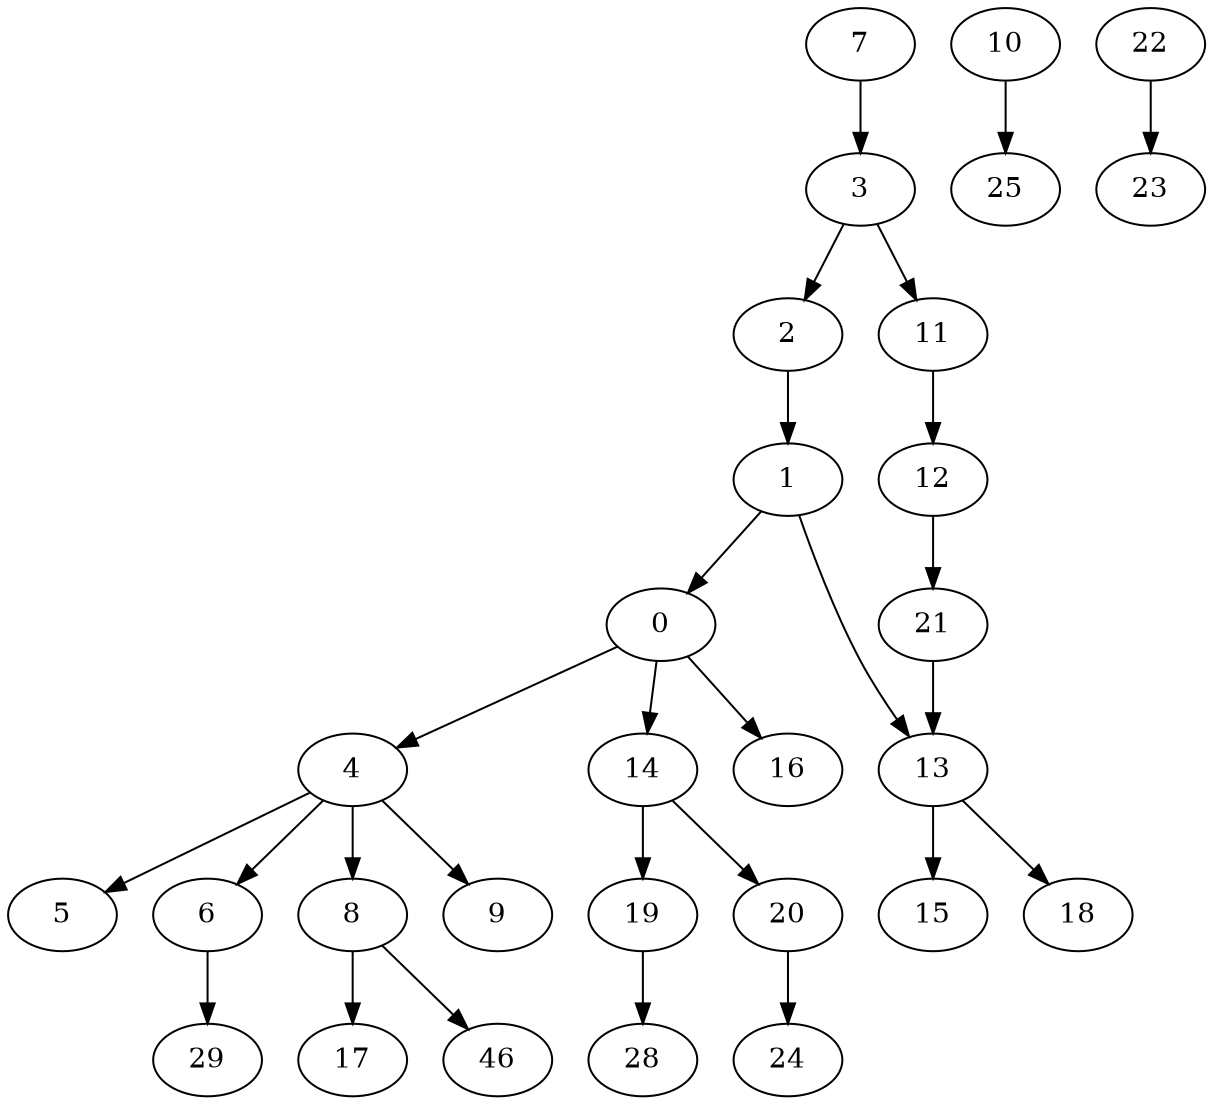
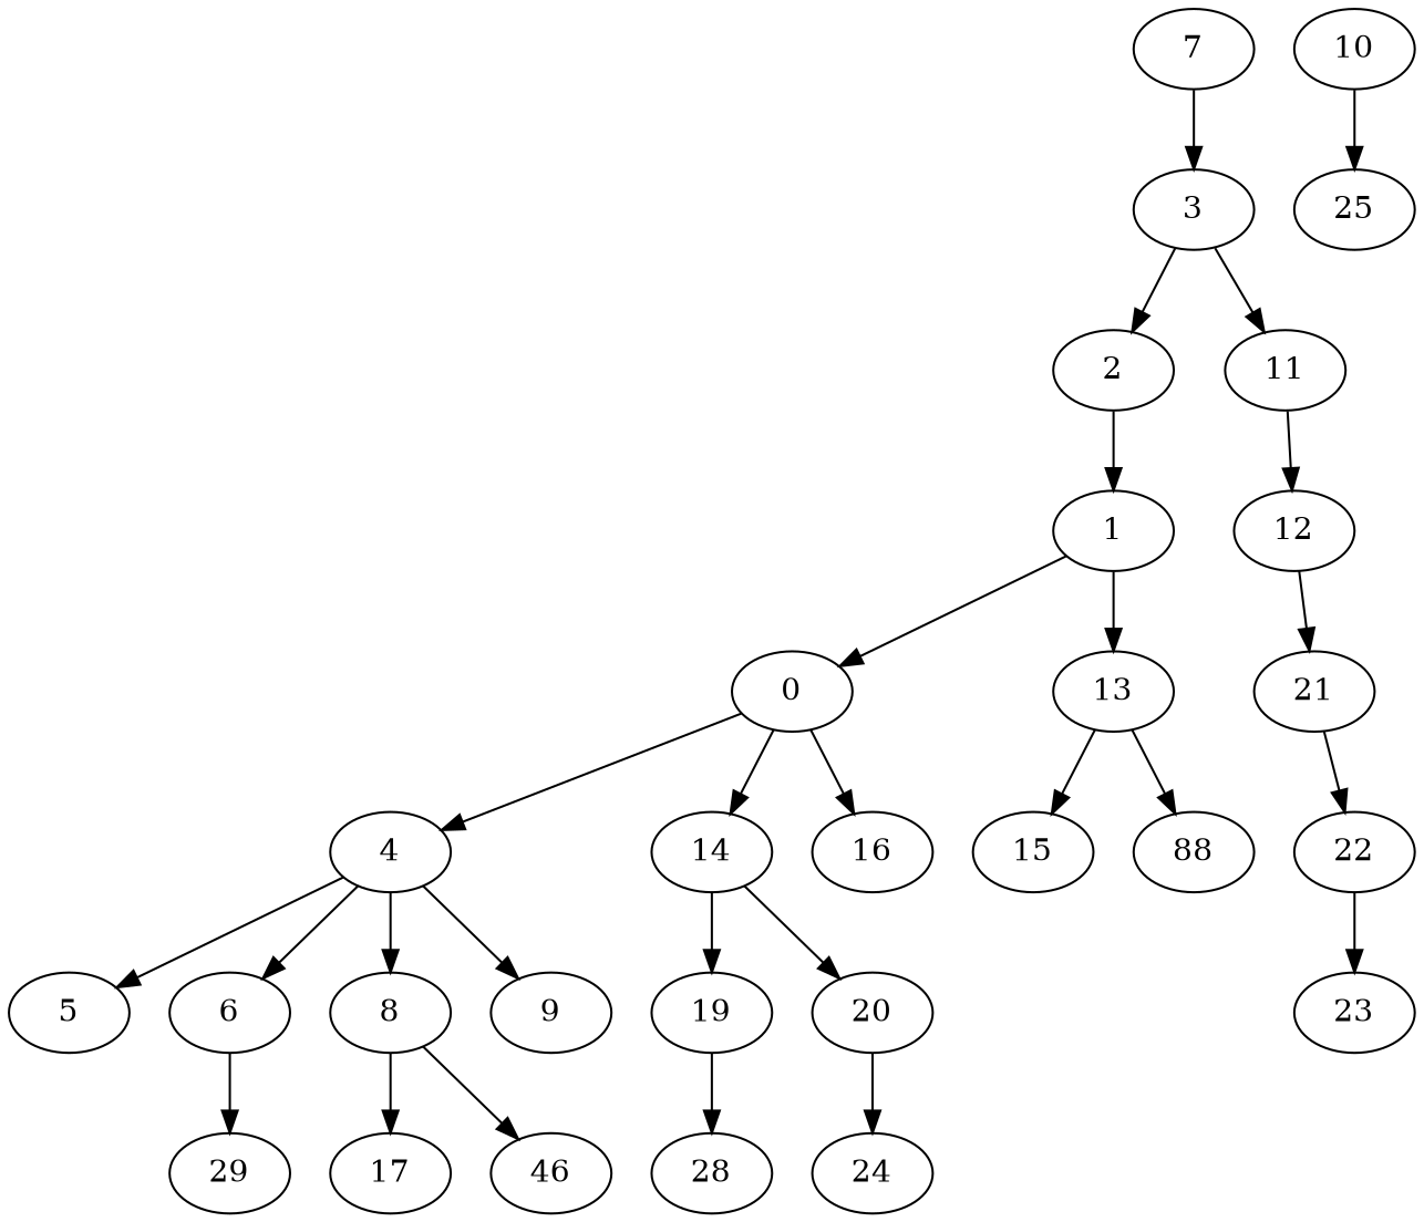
  digraph {
    7
    3
    2
    11
    1
    12
    0
    13
    4
    14
    16
    10
    25
    15
-   18
+   18 [label=88]
    5
    6
    8
    9
    19
    20
    29
    17
    n24 [label=46]
    28
    24
    21
    22
    23
    7 -> 3
    3 -> 2
    3 -> 11
    2 -> 1
    11 -> 12
    1 -> 0
    1 -> 13
    12 -> 21
    0 -> 4
    0 -> 14
    0 -> 16
    13 -> 15
    13 -> 18
    4 -> 5
    4 -> 6
    4 -> 8
    4 -> 9
    14 -> 19
    14 -> 20
    10 -> 25
    6 -> 29
    8 -> 17
    8 -> n24
    19 -> 28
    20 -> 24
-   21 -> 13
+   21 -> 22
    22 -> 23
  }
